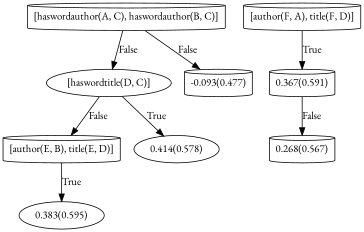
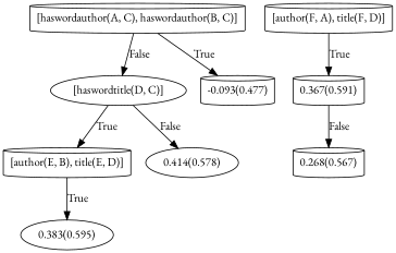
  digraph {
    fontname="EB Garamond"
    node [fontname="EB Garamond" shape=cylinder]
    edge [fontname="EB Garamond"]
    n1 [label="[haswordauthor(A, C), haswordauthor(B, C)]"]
    n2 [label="[haswordtitle(D, C)]" shape=ellipse]
    n3 [label="-0.093(0.477)"]
    n4 [label="[author(E, B), title(E, D)]"]
    n5 [label="0.414(0.578)" shape=ellipse]
    n6 [label="0.383(0.595)" shape=ellipse]
    n7 [label="[author(F, A), title(F, D)]"]
    n8 [label="0.367(0.591)"]
    n9 [label="0.268(0.567)"]
    n1 -> n2 [label=False]
-   n1 -> n3 [label=False]
-   n2 -> n4 [label=False]
-   n2 -> n5 [label=True]
+   n1 -> n3 [label=True]
+   n2 -> n4 [label=True]
+   n2 -> n5 [label=False]
    n4 -> n6 [label=True]
    n7 -> n8 [label=True]
    n8 -> n9 [label=False]
  }
